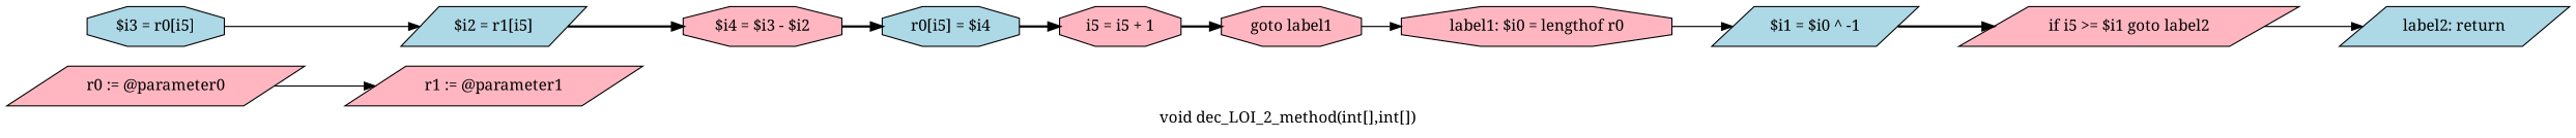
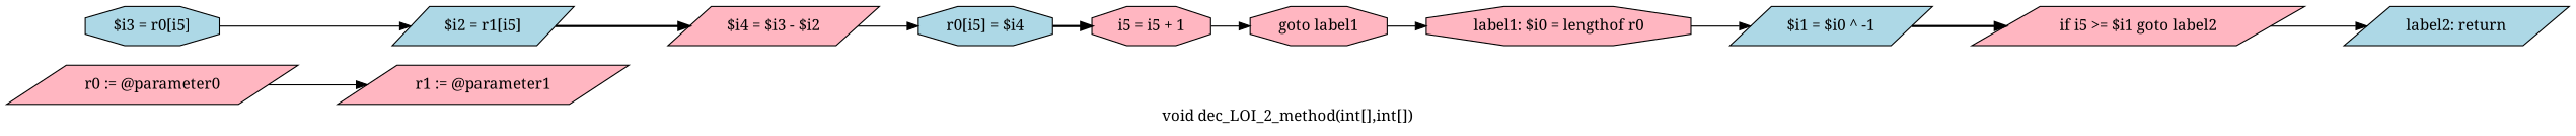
  digraph {
    fontname="Noto Serif"
    label="void dec_LOI_2_method(int[],int[])"
    rankdir=LR
    node [fillcolor=lightpink fontname="Noto Serif" shape=parallelogram style=filled]
    edge [fontname="Noto Serif" style=solid]
    n1 [label="r0 := @parameter0"]
    n2 [label="r1 := @parameter1"]
    n3 [label="label1: $i0 = lengthof r0" shape=octagon]
    n4 [fillcolor=lightblue label="$i1 = $i0 ^ -1"]
    n5 [label="if i5 >= $i1 goto label2"]
    n6 [fillcolor=lightblue label="label2: return"]
    n7 [fillcolor=lightblue label="$i3 = r0[i5]" shape=octagon]
    n8 [fillcolor=lightblue label="$i2 = r1[i5]"]
-   n9 [label="$i4 = $i3 - $i2" shape=octagon]
+   n9 [label="$i4 = $i3 - $i2"]
    n10 [fillcolor=lightblue label="r0[i5] = $i4" shape=octagon]
    n11 [label="i5 = i5 + 1" shape=octagon]
    n12 [label="goto label1" shape=octagon]
    n1 -> n2
    n3 -> n4
    n4 -> n5 [style=bold]
    n5 -> n6
    n7 -> n8
    n8 -> n9 [style=bold]
-   n9 -> n10 [style=bold]
+   n9 -> n10
    n10 -> n11 [style=bold]
-   n11 -> n12 [style=bold]
+   n11 -> n12
    n12 -> n3
  }
